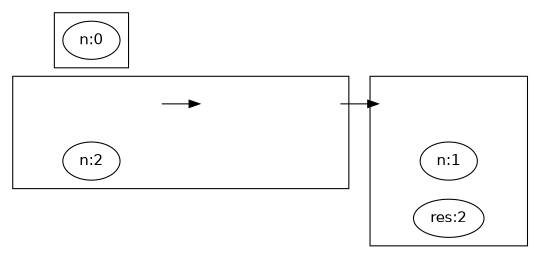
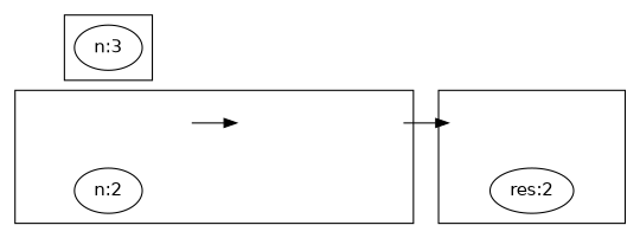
  digraph {
    compound=true
    fontname="DejaVu Sans"
    rankdir=LR
    node [fontname="DejaVu Sans"]
    edge [fontname="DejaVu Sans"]
    cluster__3_0 [style=invisible]
    cluster__2_1 [style=invisible]
    n3 [label="n:2"]
-   n4 [label="n:0"]
+   n4 [label="n:3"]
    cluster__1_2 [style=invisible]
-   n6 [label="n:1"]
    n7 [label="res:2"]
    subgraph cluster_1 {
      cluster__3_0
      cluster__2_1
      n3
    }
    subgraph cluster_2 {
      n4
    }
    subgraph cluster_3 {
      cluster__1_2
-     n6
      n7
    }
    cluster__3_0 -> cluster__2_1
    cluster__2_1 -> cluster__1_2
  }
